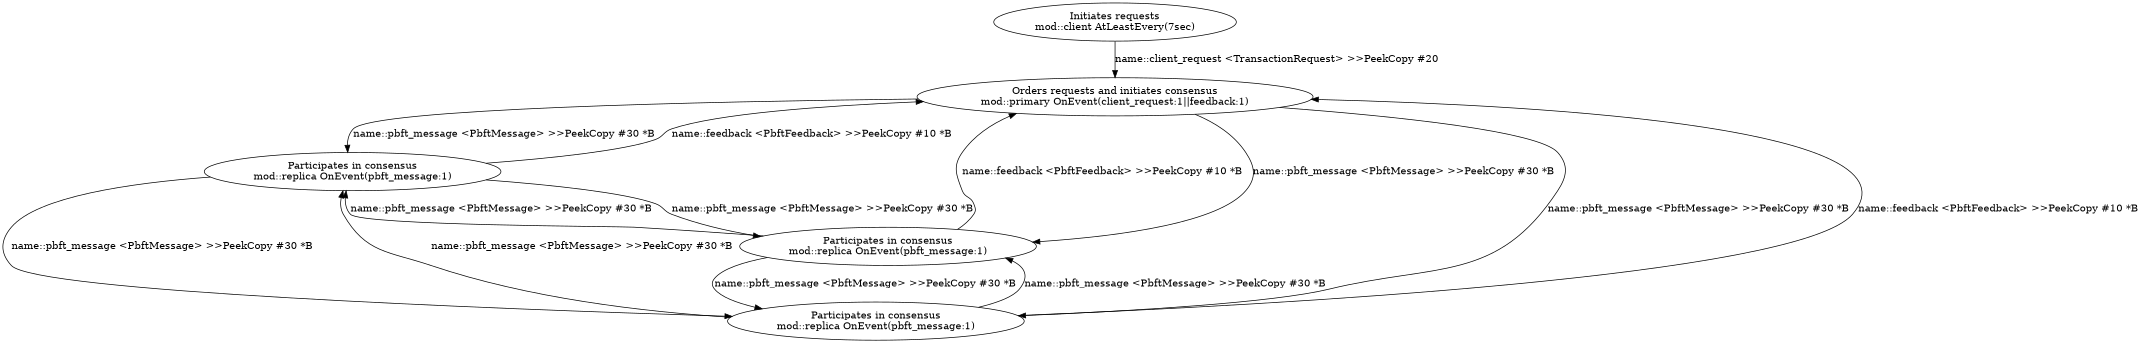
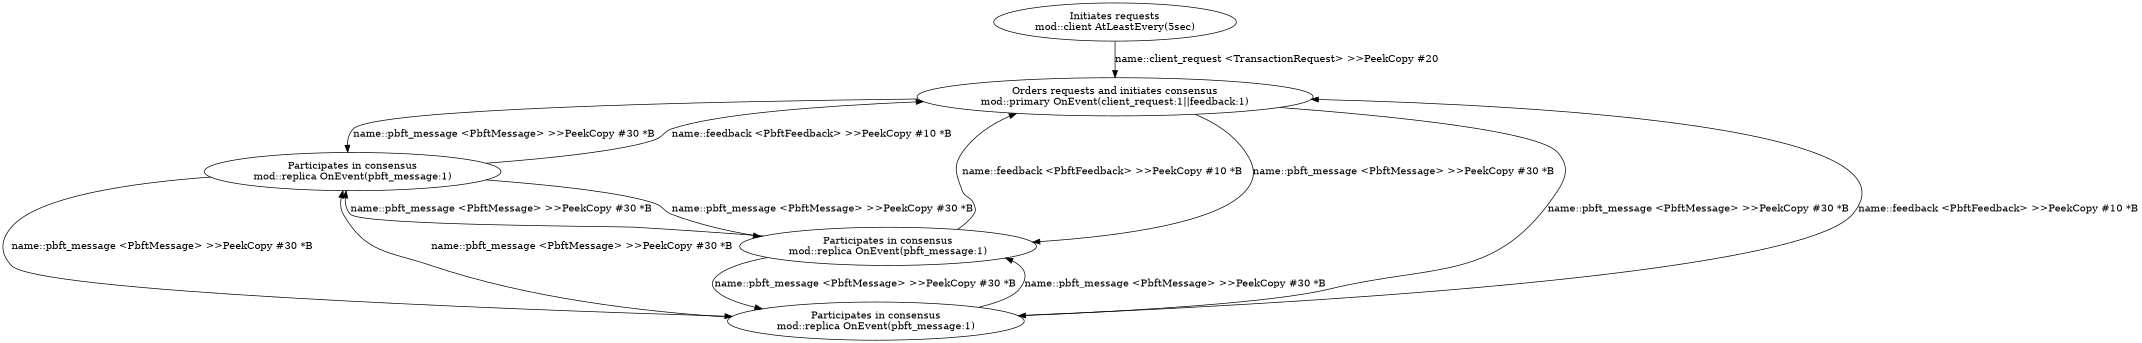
  digraph {
    rankdir=TD
-   n1 [label="Initiates requests\nmod::client AtLeastEvery(7sec)"]
+   n1 [label="Initiates requests\nmod::client AtLeastEvery(5sec)"]
    n2 [label="Orders requests and initiates consensus\nmod::primary OnEvent(client_request:1||feedback:1)"]
    n3 [label="Participates in consensus\nmod::replica OnEvent(pbft_message:1)"]
    n4 [label="Participates in consensus\nmod::replica OnEvent(pbft_message:1)"]
    n5 [label="Participates in consensus\nmod::replica OnEvent(pbft_message:1)"]
    n1 -> n2 [label="name::client_request <TransactionRequest> >>PeekCopy #20"]
    n2 -> n3 [label="name::pbft_message <PbftMessage> >>PeekCopy #30 *B"]
    n2 -> n4 [label="name::pbft_message <PbftMessage> >>PeekCopy #30 *B"]
    n2 -> n5 [label="name::pbft_message <PbftMessage> >>PeekCopy #30 *B"]
    n3 -> n2 [label="name::feedback <PbftFeedback> >>PeekCopy #10 *B"]
    n3 -> n4 [label="name::pbft_message <PbftMessage> >>PeekCopy #30 *B"]
    n3 -> n5 [label="name::pbft_message <PbftMessage> >>PeekCopy #30 *B"]
    n4 -> n2 [label="name::feedback <PbftFeedback> >>PeekCopy #10 *B"]
    n4 -> n3 [label="name::pbft_message <PbftMessage> >>PeekCopy #30 *B"]
    n4 -> n5 [label="name::pbft_message <PbftMessage> >>PeekCopy #30 *B"]
    n5 -> n2 [label="name::feedback <PbftFeedback> >>PeekCopy #10 *B"]
    n5 -> n3 [label="name::pbft_message <PbftMessage> >>PeekCopy #30 *B"]
    n5 -> n4 [label="name::pbft_message <PbftMessage> >>PeekCopy #30 *B"]
  }
